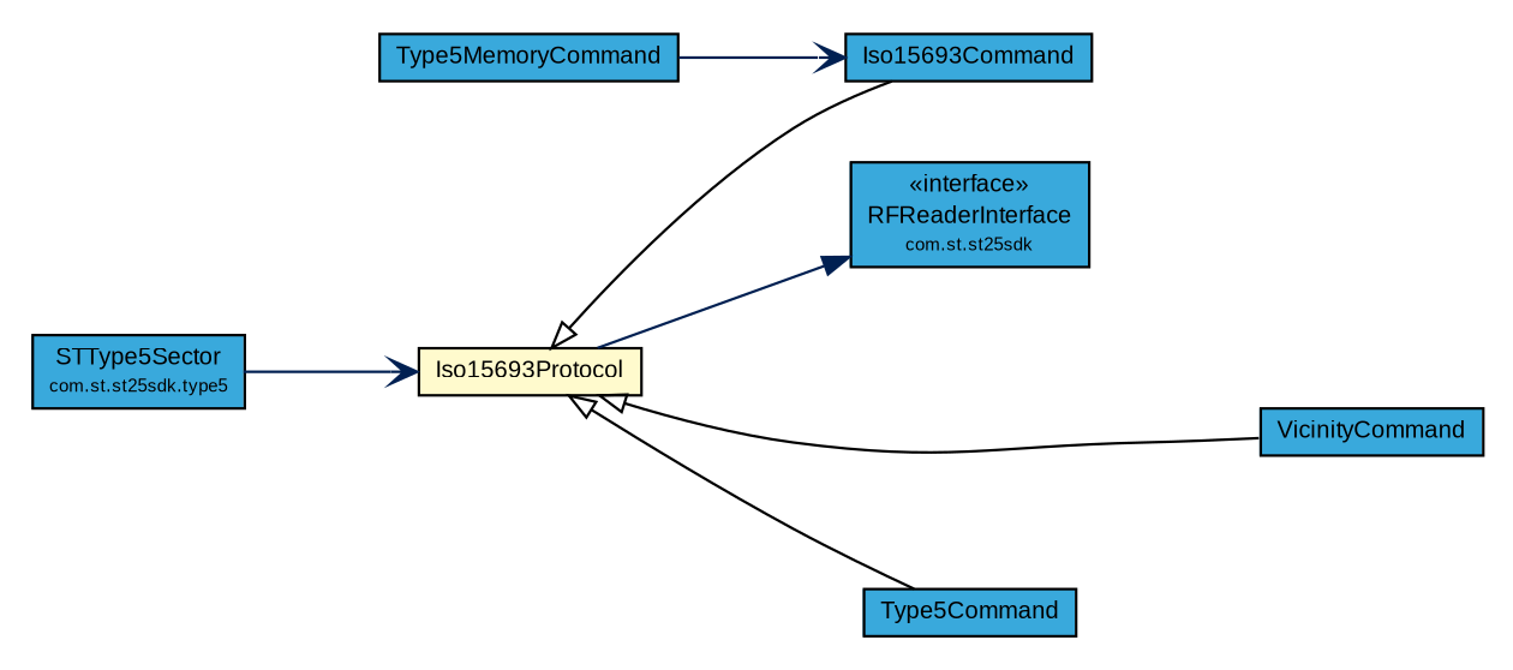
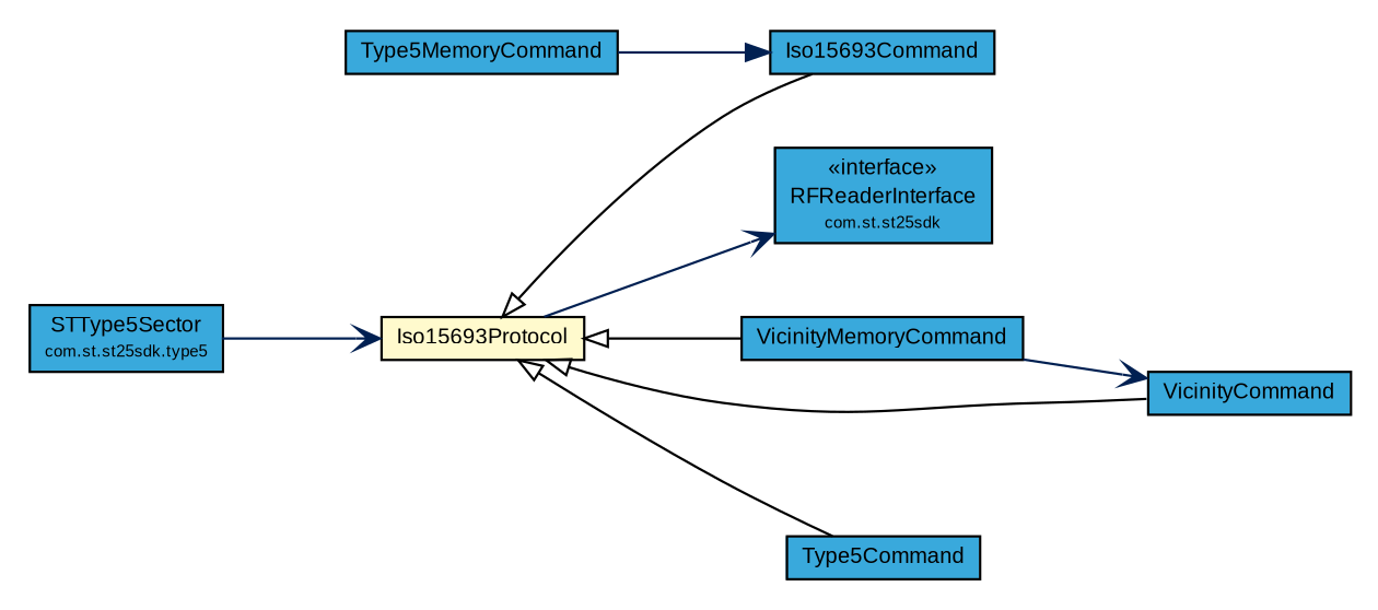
  digraph {
    nodesep=0.25
    rankdir=LR
    ranksep=0.5
    node [fontcolor=black fontname=arial fontsize=9.0 shape=plaintext]
    edge [fontname=arial fontsize=10.0 headport=p labelfontname=arial labelfontsize=10 tailport=p]
    n1 [label=<<table title="com.st.st25sdk.RFReaderInterface" border="0" cellborder="1" cellspacing="0" cellpadding="2" port="p" bgcolor="#39a9dc" href="../RFReaderInterface.html"> 		<tr><td><table border="0" cellspacing="0" cellpadding="1"> <tr><td align="center" balign="center"> &#171;interface&#187; </td></tr> <tr><td align="center" balign="center"> RFReaderInterface </td></tr> <tr><td align="center" balign="center"><font point-size="7.0"> com.st.st25sdk </font></td></tr> 		</table></td></tr> 		</table>>]
+   n2 [label=<<table title="com.st.st25sdk.command.VicinityMemoryCommand" border="0" cellborder="1" cellspacing="0" cellpadding="2" port="p" bgcolor="#39a9dc" href="./VicinityMemoryCommand.html"> 		<tr><td><table border="0" cellspacing="0" cellpadding="1"> <tr><td align="center" balign="center"> VicinityMemoryCommand </td></tr> 		</table></td></tr> 		</table>>]
    n3 [label=<<table title="com.st.st25sdk.command.VicinityCommand" border="0" cellborder="1" cellspacing="0" cellpadding="2" port="p" bgcolor="#39a9dc" href="./VicinityCommand.html"> 		<tr><td><table border="0" cellspacing="0" cellpadding="1"> <tr><td align="center" balign="center"> VicinityCommand </td></tr> 		</table></td></tr> 		</table>>]
    n4 [label=<<table title="com.st.st25sdk.command.Type5MemoryCommand" border="0" cellborder="1" cellspacing="0" cellpadding="2" port="p" bgcolor="#39a9dc" href="./Type5MemoryCommand.html"> 		<tr><td><table border="0" cellspacing="0" cellpadding="1"> <tr><td align="center" balign="center"> Type5MemoryCommand </td></tr> 		</table></td></tr> 		</table>>]
    n5 [label=<<table title="com.st.st25sdk.command.Iso15693Command" border="0" cellborder="1" cellspacing="0" cellpadding="2" port="p" bgcolor="#39a9dc" href="./Iso15693Command.html"> 		<tr><td><table border="0" cellspacing="0" cellpadding="1"> <tr><td align="center" balign="center"> Iso15693Command </td></tr> 		</table></td></tr> 		</table>>]
    n6 [label=<<table title="com.st.st25sdk.command.Type5Command" border="0" cellborder="1" cellspacing="0" cellpadding="2" port="p" bgcolor="#39a9dc" href="./Type5Command.html"> 		<tr><td><table border="0" cellspacing="0" cellpadding="1"> <tr><td align="center" balign="center"> Type5Command </td></tr> 		</table></td></tr> 		</table>>]
    n7 [label=<<table title="com.st.st25sdk.command.Iso15693Protocol" border="0" cellborder="1" cellspacing="0" cellpadding="2" port="p" bgcolor="lemonChiffon" href="./Iso15693Protocol.html"> 		<tr><td><table border="0" cellspacing="0" cellpadding="1"> <tr><td align="center" balign="center"> Iso15693Protocol </td></tr> 		</table></td></tr> 		</table>>]
    n8 [label=<<table title="com.st.st25sdk.type5.STType5Sector" border="0" cellborder="1" cellspacing="0" cellpadding="2" port="p" bgcolor="#39a9dc" href="../type5/STType5Sector.html"> 		<tr><td><table border="0" cellspacing="0" cellpadding="1"> <tr><td align="center" balign="center"> STType5Sector </td></tr> <tr><td align="center" balign="center"><font point-size="7.0"> com.st.st25sdk.type5 </font></td></tr> 		</table></td></tr> 		</table>>]
-   n4 -> n5 [arrowhead=open color="#002052" fontcolor="#002052"]
-   n7 -> n1 [arrowhead=normal color="#002052" fontcolor="#002052"]
+   n2 -> n3 [arrowhead=open color="#002052" fontcolor="#002052"]
+   n4 -> n5 [arrowhead=normal color="#002052" fontcolor="#002052"]
+   n7 -> n1 [arrowhead=open color="#002052" fontcolor="#002052"]
+   n7 -> n2 [arrowtail=empty dir=back fontsize=10]
    n7 -> n3 [arrowtail=empty dir=back fontsize=10]
    n7 -> n5 [arrowtail=empty dir=back fontsize=10]
    n7 -> n6 [arrowtail=empty dir=back fontsize=10]
    n8 -> n7 [arrowhead=open color="#002052" fontcolor="#002052"]
  }
